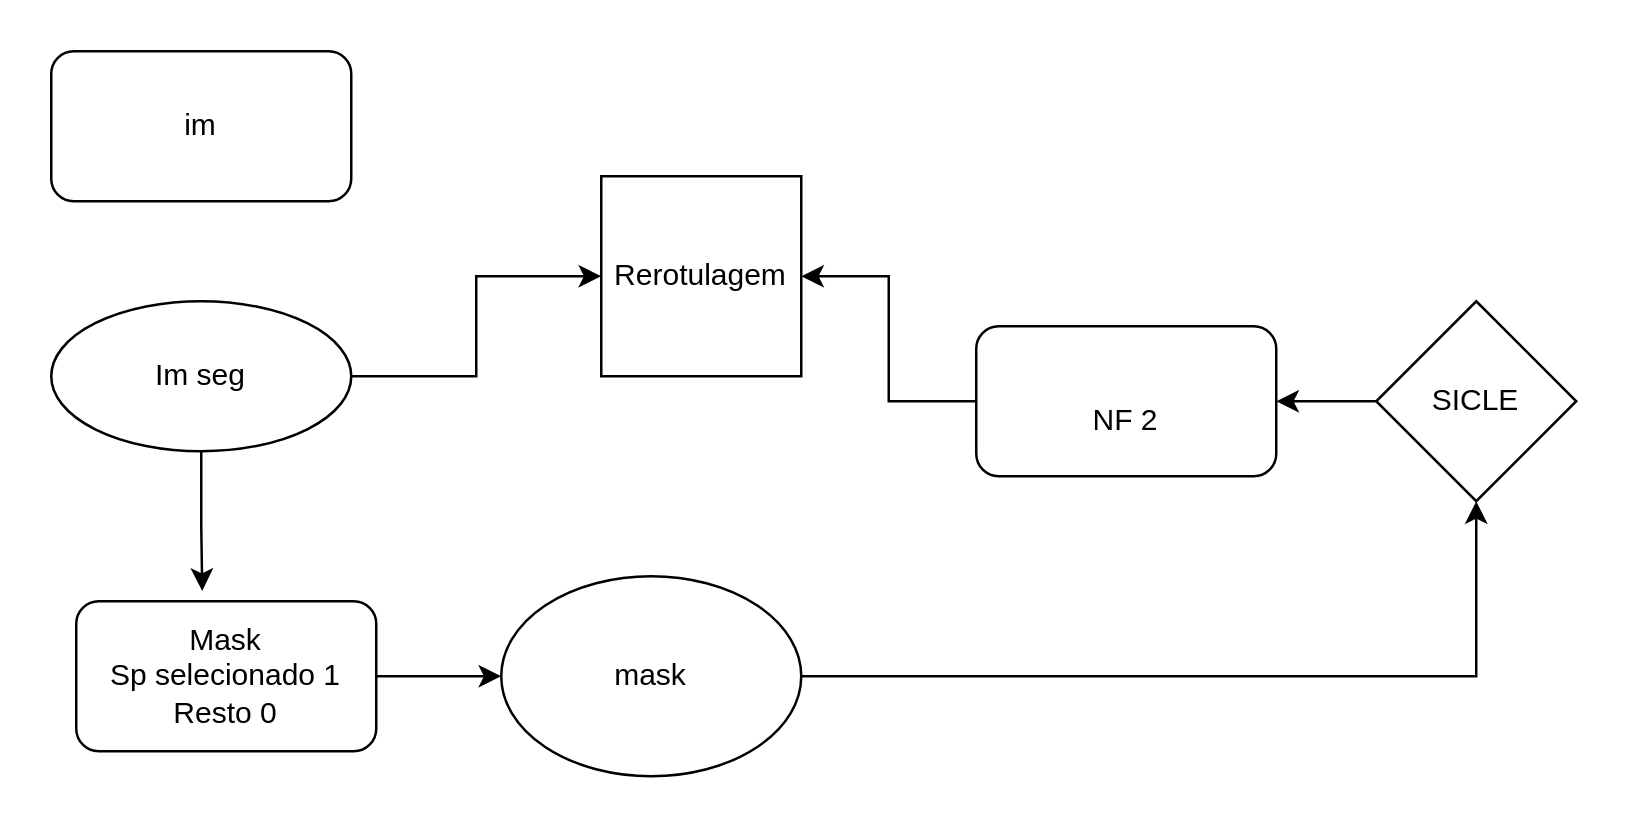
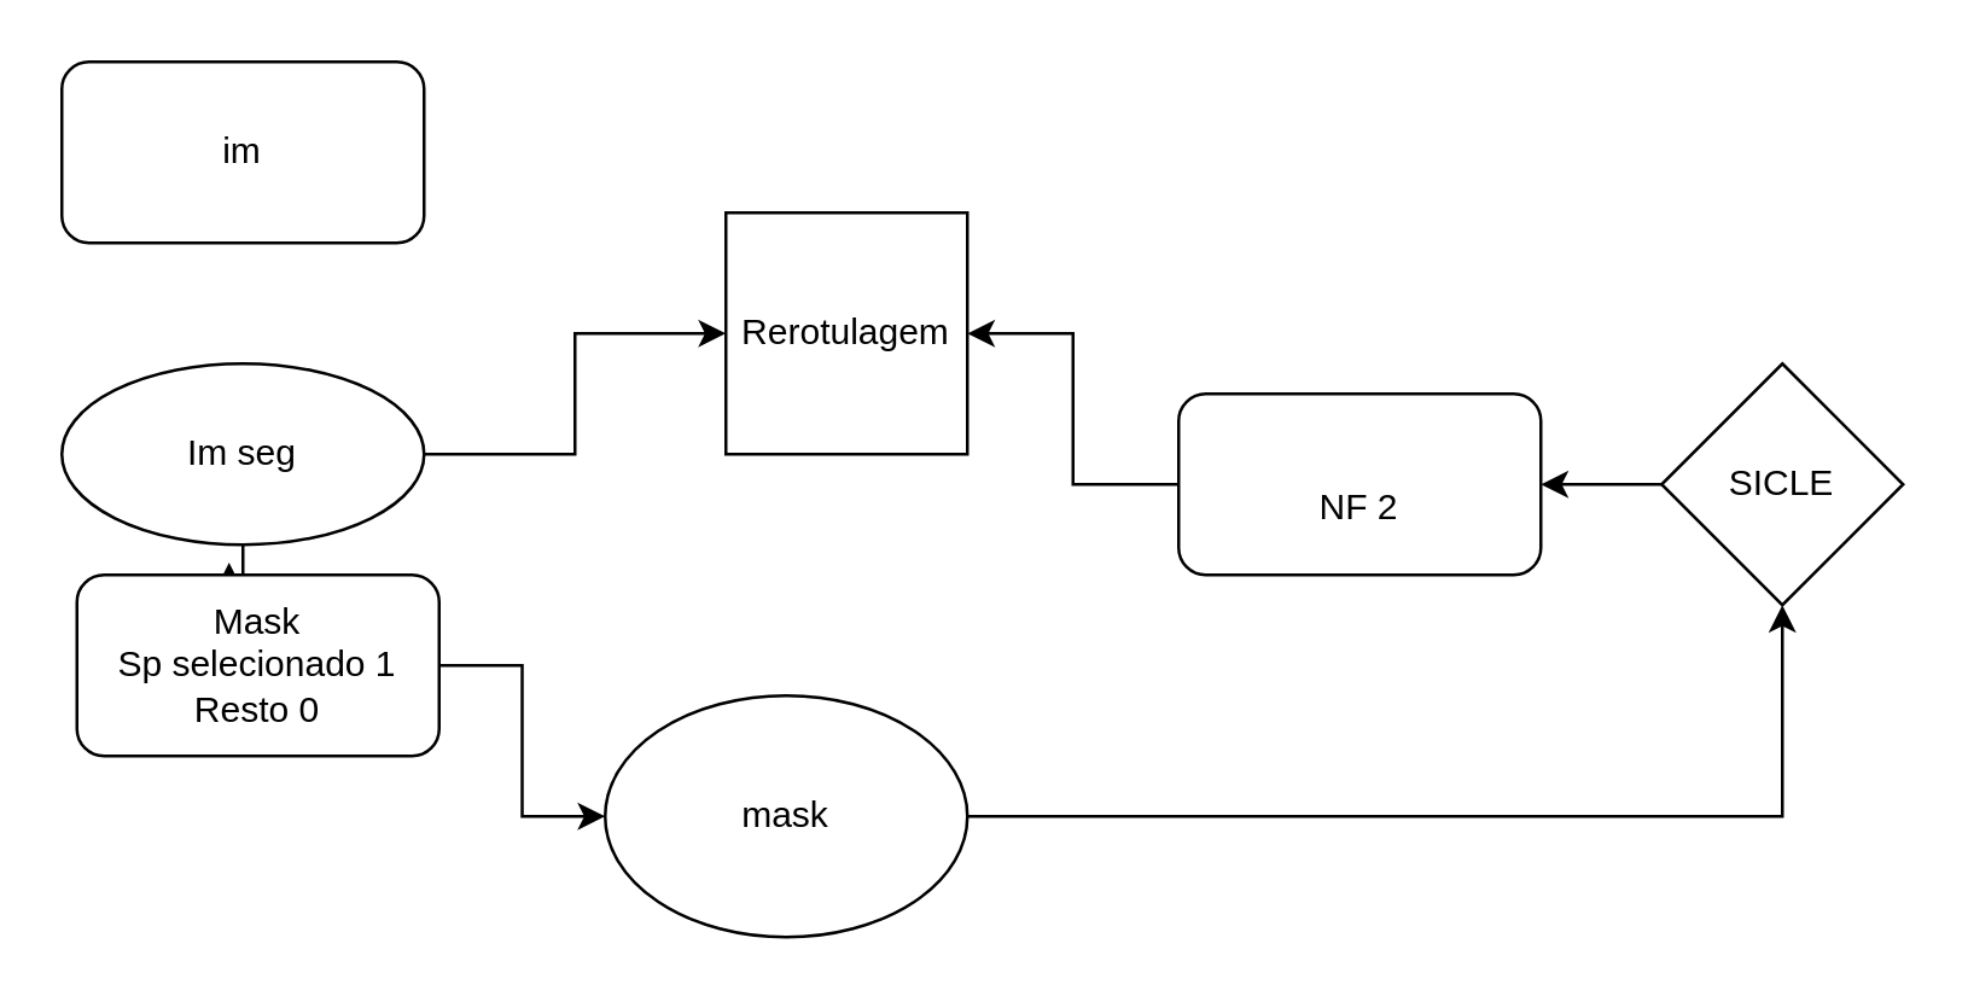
  <mxCell id="0" />
  <mxCell id="1" parent="0" />
  <mxCell id="2" style="edgeStyle=orthogonalEdgeStyle;rounded=0;orthogonalLoop=1;jettySize=auto;html=1;entryX=0.42;entryY=-0.069;entryDx=0;entryDy=0;entryPerimeter=0;" parent="1" source="4" target="6" edge="1"><mxGeometry relative="1" as="geometry" /></mxCell>
  <mxCell id="3" style="edgeStyle=orthogonalEdgeStyle;rounded=0;orthogonalLoop=1;jettySize=auto;html=1;" parent="1" source="4" target="14" edge="1"><mxGeometry relative="1" as="geometry" /></mxCell>
  <mxCell id="4" value="Im seg" style="ellipse;whiteSpace=wrap;html=1;" parent="1" vertex="1"><mxGeometry x="20" y="120" width="120" height="60" as="geometry" /></mxCell>
  <mxCell id="5" style="edgeStyle=orthogonalEdgeStyle;rounded=0;orthogonalLoop=1;jettySize=auto;html=1;" parent="1" source="6" target="8" edge="1"><mxGeometry relative="1" as="geometry" /></mxCell>
- <mxCell id="6" value="Mask&lt;div&gt;Sp selecionado 1&lt;br&gt;Resto 0&lt;/div&gt;" style="rounded=1;whiteSpace=wrap;html=1;" parent="1" vertex="1"><mxGeometry x="30" y="240" width="120" height="60" as="geometry" /></mxCell>
+ <mxCell id="6" value="Mask&lt;div&gt;Sp selecionado 1&lt;br&gt;Resto 0&lt;/div&gt;" style="rounded=1;whiteSpace=wrap;html=1;" parent="1" vertex="1"><mxGeometry x="25" y="190" width="120" height="60" as="geometry" /></mxCell>
  <mxCell id="7" style="edgeStyle=orthogonalEdgeStyle;rounded=0;orthogonalLoop=1;jettySize=auto;html=1;entryX=0.5;entryY=1;entryDx=0;entryDy=0;" parent="1" source="8" target="10" edge="1"><mxGeometry relative="1" as="geometry" /></mxCell>
  <mxCell id="8" value="mask" style="ellipse;whiteSpace=wrap;html=1;" parent="1" vertex="1"><mxGeometry x="200" y="230" width="120" height="80" as="geometry" /></mxCell>
  <mxCell id="9" value="" style="edgeStyle=orthogonalEdgeStyle;rounded=0;orthogonalLoop=1;jettySize=auto;html=1;" parent="1" source="10" target="13" edge="1"><mxGeometry relative="1" as="geometry" /></mxCell>
  <mxCell id="10" value="SICLE" style="rhombus;whiteSpace=wrap;html=1;" parent="1" vertex="1"><mxGeometry x="550" y="120" width="80" height="80" as="geometry" /></mxCell>
  <mxCell id="11" value="im" style="rounded=1;whiteSpace=wrap;html=1;" parent="1" vertex="1"><mxGeometry x="20" y="20" width="120" height="60" as="geometry" /></mxCell>
  <mxCell id="12" style="edgeStyle=orthogonalEdgeStyle;rounded=0;orthogonalLoop=1;jettySize=auto;html=1;entryX=1;entryY=0.5;entryDx=0;entryDy=0;" parent="1" source="13" target="14" edge="1"><mxGeometry relative="1" as="geometry" /></mxCell>
  <mxCell id="13" value="&lt;br&gt;NF 2" style="rounded=1;whiteSpace=wrap;html=1;" parent="1" vertex="1"><mxGeometry x="390" y="130" width="120" height="60" as="geometry" /></mxCell>
  <mxCell id="14" value="Rerotulagem" style="whiteSpace=wrap;html=1;aspect=fixed;" parent="1" vertex="1"><mxGeometry x="240" y="70" width="80" height="80" as="geometry" /></mxCell>
